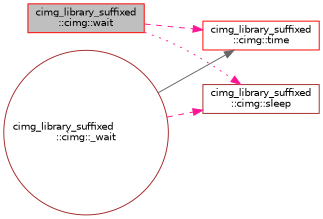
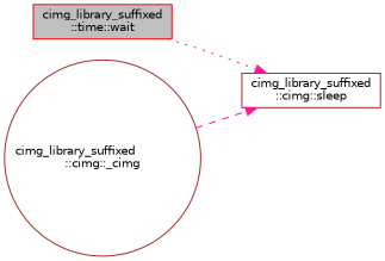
  digraph {
    rankdir=LR
    node [color=red fillcolor=white fontname=Helvetica fontsize=10 shape=box style=filled]
    edge [color=deeppink fontname=Helvetica fontsize=10 labelfontname=Helvetica labelfontsize=10 style=dashed]
-   n1 [fillcolor=grey75 fontcolor=black height=0.2 label="cimg_library_suffixed\l::cimg::wait" width=0.4]
-   n2 [height=0.2 label="cimg_library_suffixed\l::cimg::time" width=0.4]
+   n1 [fillcolor=grey75 fontcolor=black height=0.2 label="cimg_library_suffixed\l::time::wait" width=0.4]
    n3 [color=brown height=0.2 label="cimg_library_suffixed\l::cimg::sleep" width=0.4]
-   n4 [color=brown height=0.2 label="cimg_library_suffixed\l::cimg::_wait" shape=circle width=0.4]
-   n1 -> n2
+   n4 [color=brown height=0.2 label="cimg_library_suffixed\l::cimg::_cimg" shape=circle width=0.4]
    n1 -> n3 [style=dotted]
-   n4 -> n2 [color=gray40 style=solid]
    n4 -> n3
  }
